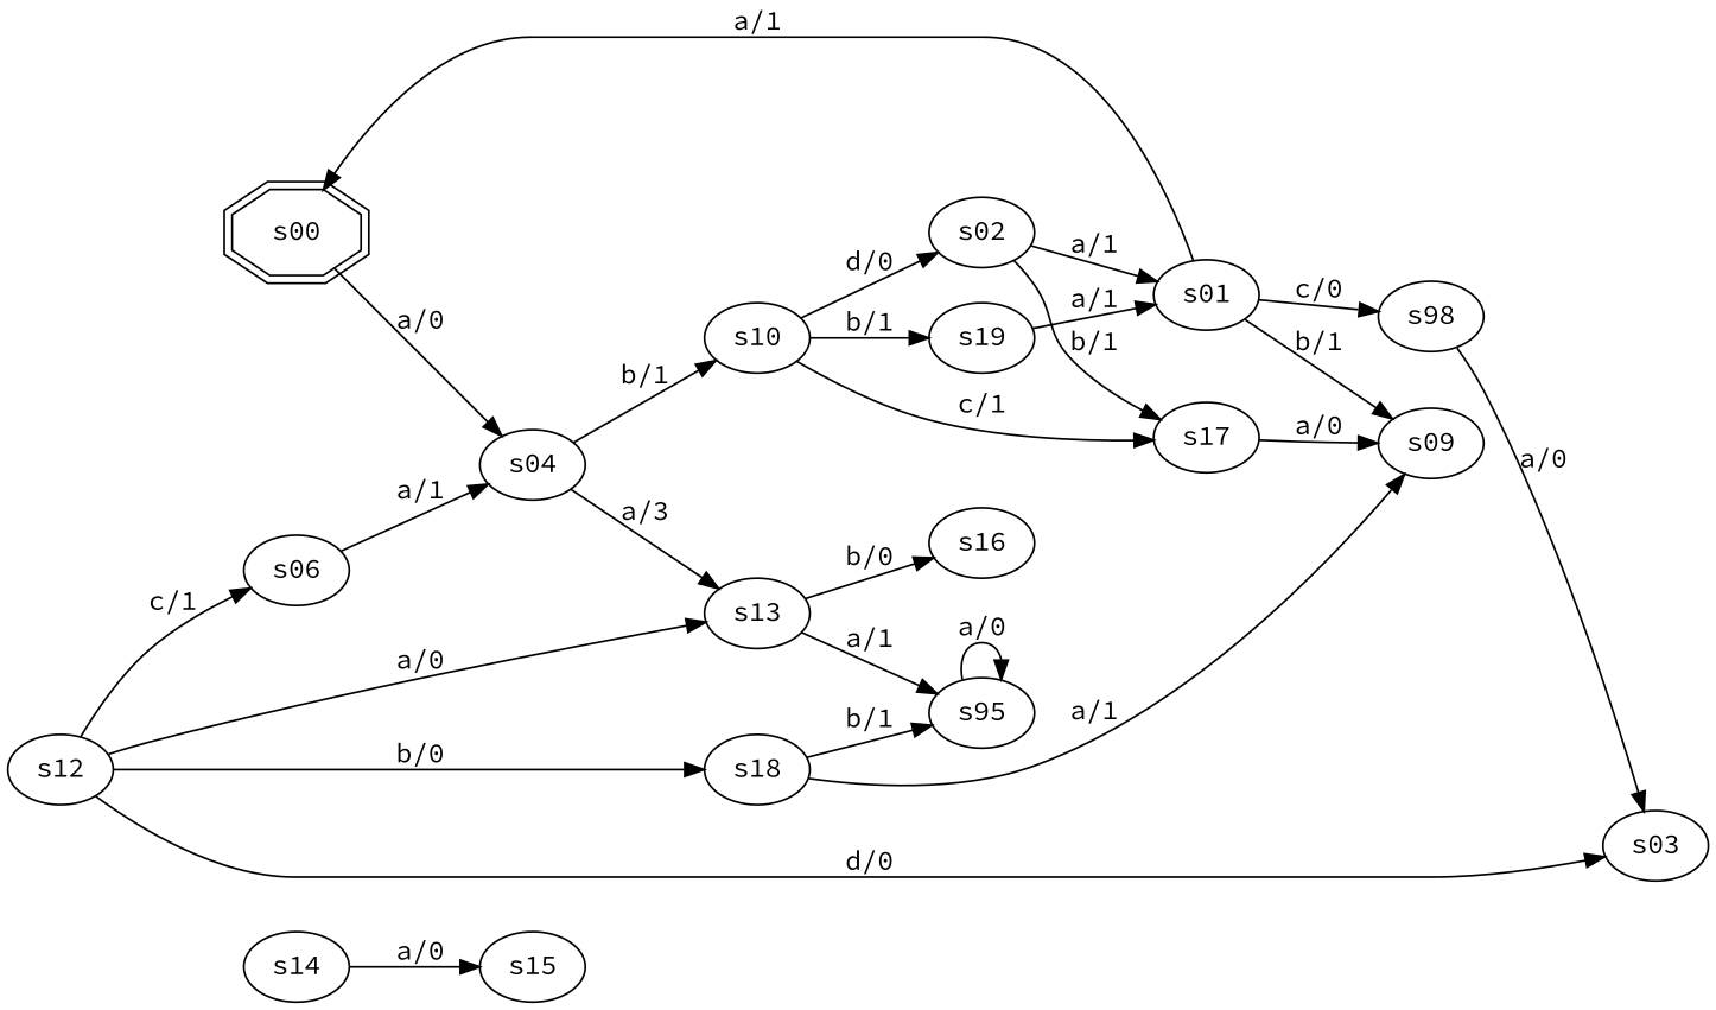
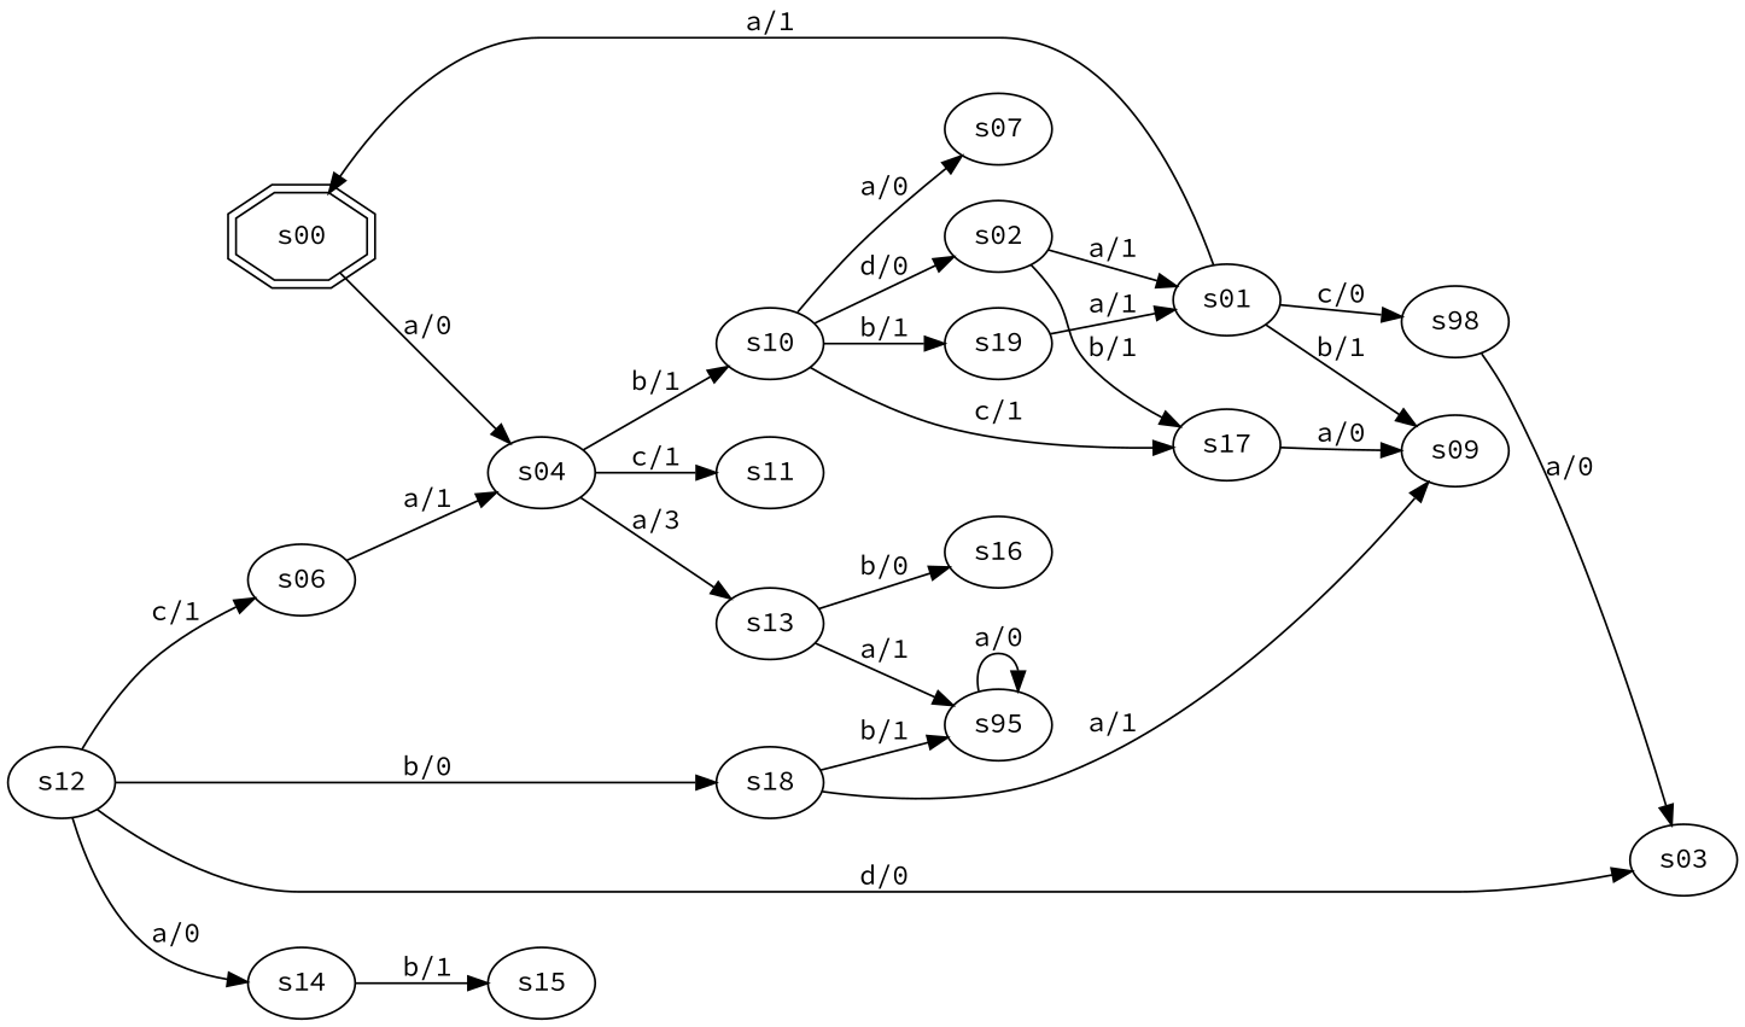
  digraph {
    fontname="Source Code Pro"
    rankdir=LR
    node [fontname="Source Code Pro"]
    edge [fontname="Source Code Pro"]
    s00 [shape=doubleoctagon]
    s04
    s13
    s10
+   s11
    n6 [label=s95]
    s16
    s02
    s17
+   s07
    s19
    s01
    s09
    n14 [label=s98]
    s03
    s12
    s06
    s14
    s18
    s15
    s00 -> s04 [label="a/0"]
    s04 -> s13 [label="a/3"]
    s04 -> s10 [label="b/1"]
+   s04 -> s11 [label="c/1"]
    s13 -> n6 [label="a/1"]
    s13 -> s16 [label="b/0"]
    s10 -> s02 [label="d/0"]
    s10 -> s17 [label="c/1"]
+   s10 -> s07 [label="a/0"]
    s10 -> s19 [label="b/1"]
    n6 -> n6 [label="a/0"]
    s02 -> s17 [label="b/1"]
    s02 -> s01 [label="a/1"]
    s17 -> s09 [label="a/0"]
    s19 -> s01 [label="a/1"]
    s01 -> s00 [label="a/1"]
    s01 -> s09 [label="b/1"]
    s01 -> n14 [label="c/0"]
    n14 -> s03 [label="a/0"]
    s12 -> s03 [label="d/0"]
    s12 -> s06 [label="c/1"]
-   s12 -> s13 [label="a/0"]
+   s12 -> s14 [label="a/0"]
    s12 -> s18 [label="b/0"]
    s06 -> s04 [label="a/1"]
-   s14 -> s15 [label="a/0"]
+   s14 -> s15 [label="b/1"]
    s18 -> n6 [label="b/1"]
    s18 -> s09 [label="a/1"]
  }
